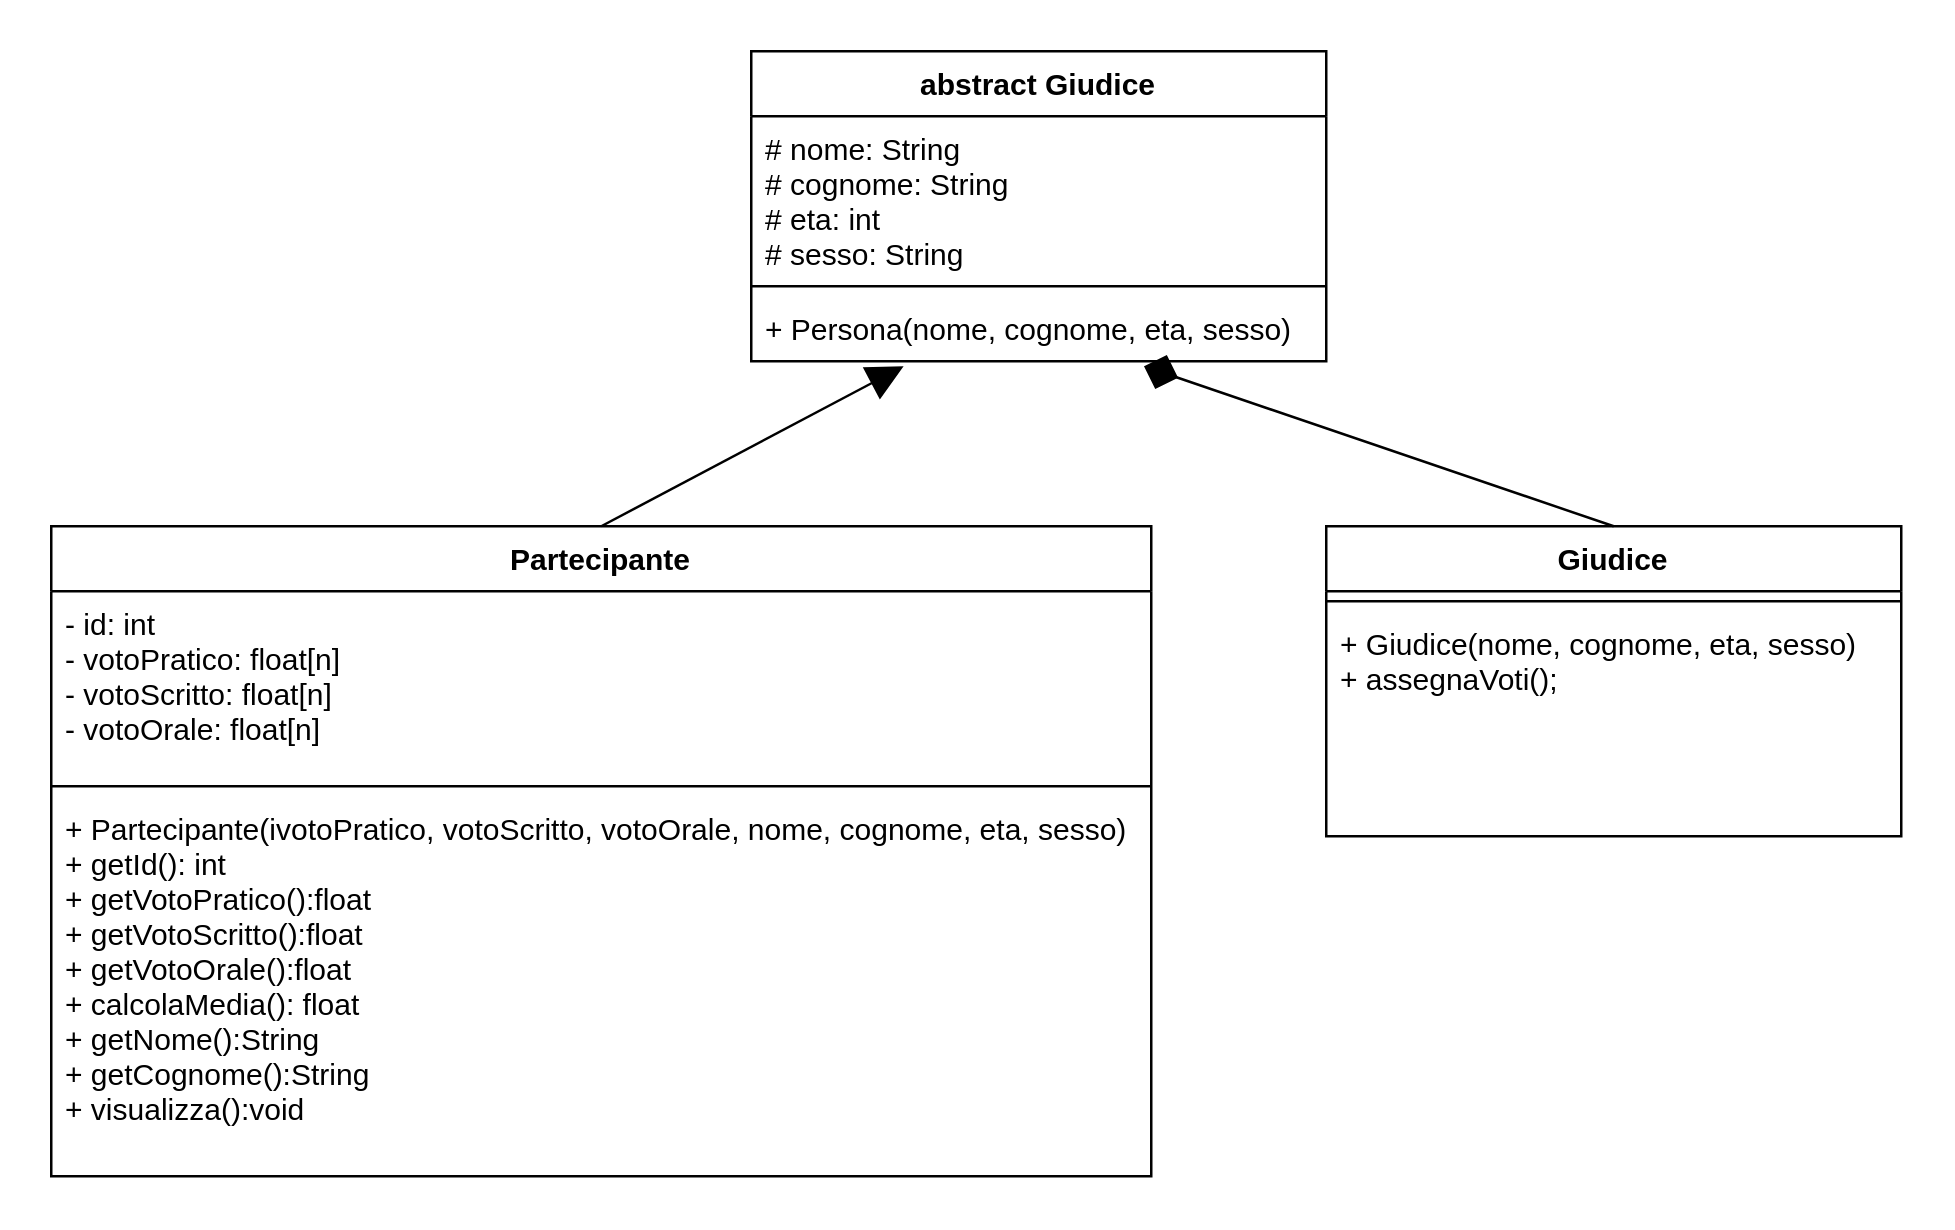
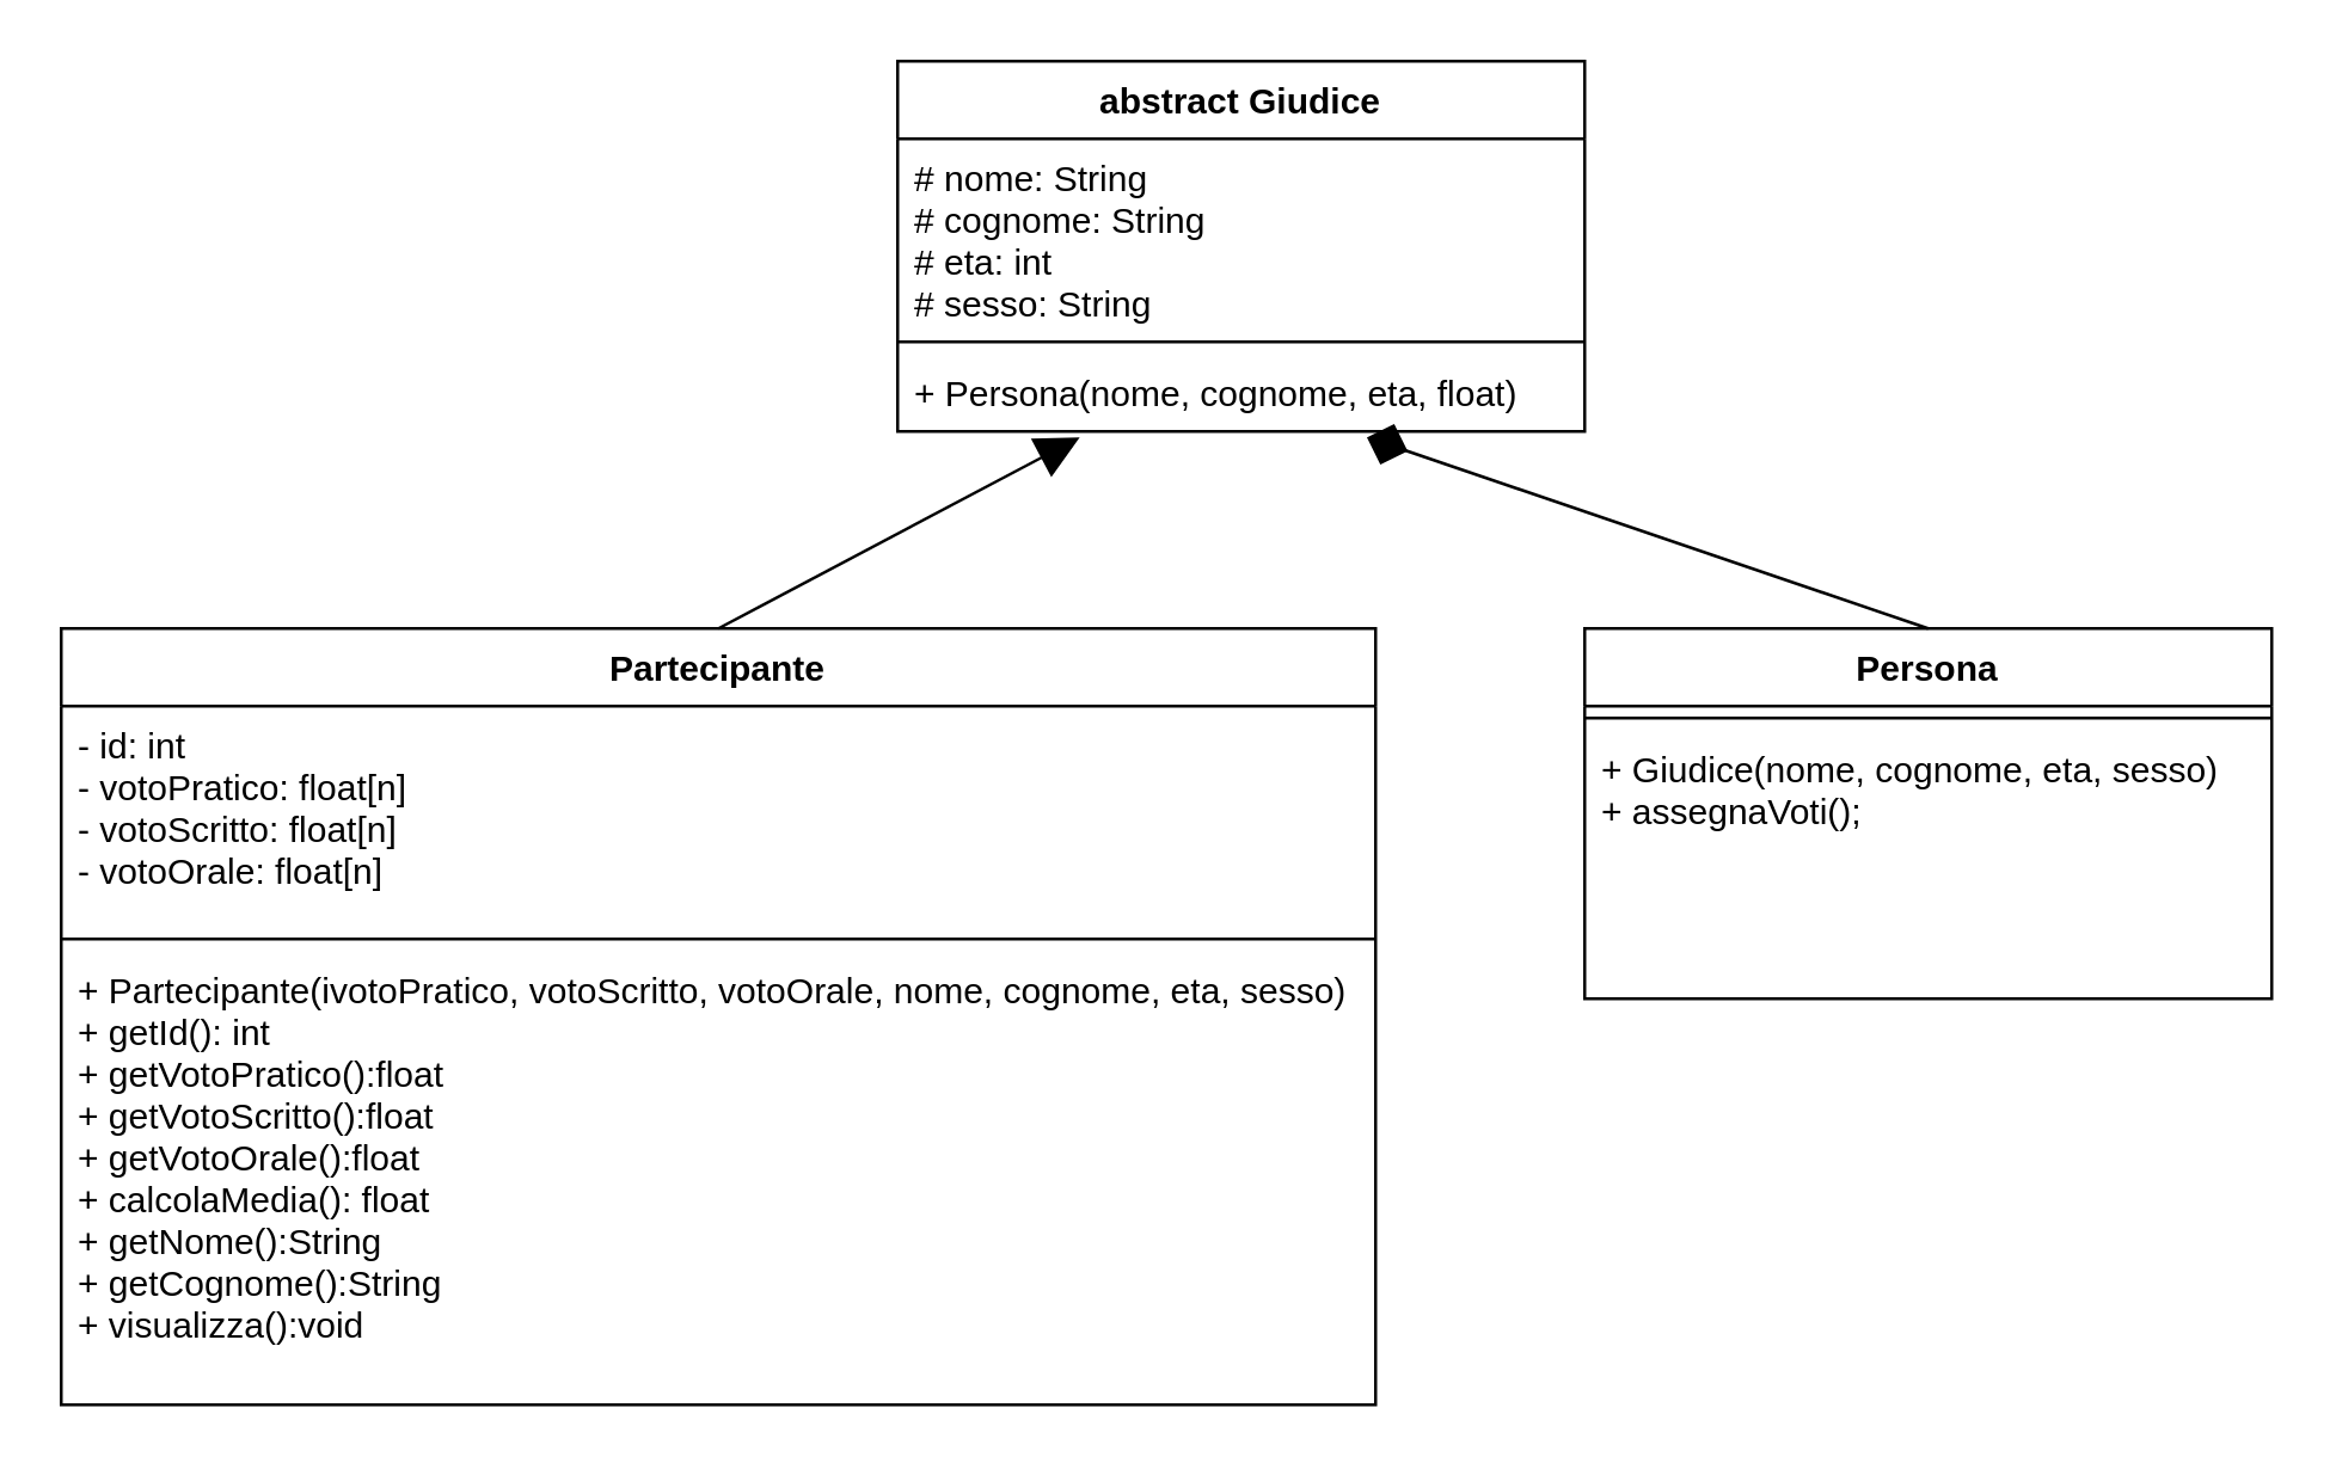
  <mxCell id="0" />
  <mxCell id="1" parent="0" />
  <mxCell id="2" value="abstract Giudice" style="swimlane;fontStyle=1;align=center;verticalAlign=top;childLayout=stackLayout;horizontal=1;startSize=26;horizontalStack=0;resizeParent=1;resizeParentMax=0;resizeLast=0;collapsible=1;marginBottom=0;" vertex="1" parent="1"><mxGeometry x="300" y="20" width="230" height="124" as="geometry" /></mxCell>
  <mxCell id="3" value="# nome: String&#10;# cognome: String&#10;# eta: int&#10;# sesso: String" style="text;strokeColor=none;fillColor=none;align=left;verticalAlign=top;spacingLeft=4;spacingRight=4;overflow=hidden;rotatable=0;points=[[0,0.5],[1,0.5]];portConstraint=eastwest;" vertex="1" parent="2"><mxGeometry y="26" width="230" height="64" as="geometry" /></mxCell>
  <mxCell id="4" value="" style="line;strokeWidth=1;fillColor=none;align=left;verticalAlign=middle;spacingTop=-1;spacingLeft=3;spacingRight=3;rotatable=0;labelPosition=right;points=[];portConstraint=eastwest;" vertex="1" parent="2"><mxGeometry y="90" width="230" height="8" as="geometry" /></mxCell>
- <mxCell id="5" value="+ Persona(nome, cognome, eta, sesso)" style="text;strokeColor=none;fillColor=none;align=left;verticalAlign=top;spacingLeft=4;spacingRight=4;overflow=hidden;rotatable=0;points=[[0,0.5],[1,0.5]];portConstraint=eastwest;" vertex="1" parent="2"><mxGeometry y="98" width="230" height="26" as="geometry" /></mxCell>
+ <mxCell id="5" value="+ Persona(nome, cognome, eta, float)" style="text;strokeColor=none;fillColor=none;align=left;verticalAlign=top;spacingLeft=4;spacingRight=4;overflow=hidden;rotatable=0;points=[[0,0.5],[1,0.5]];portConstraint=eastwest;" vertex="1" parent="2"><mxGeometry y="98" width="230" height="26" as="geometry" /></mxCell>
  <mxCell id="6" value="Partecipante" style="swimlane;fontStyle=1;align=center;verticalAlign=top;childLayout=stackLayout;horizontal=1;startSize=26;horizontalStack=0;resizeParent=1;resizeParentMax=0;resizeLast=0;collapsible=1;marginBottom=0;" vertex="1" parent="1"><mxGeometry x="20" y="210" width="440" height="260" as="geometry" /></mxCell>
  <mxCell id="7" value="- id: int&#10;- votoPratico: float[n]&#10;- votoScritto: float[n]&#10;- votoOrale: float[n]" style="text;strokeColor=none;fillColor=none;align=left;verticalAlign=top;spacingLeft=4;spacingRight=4;overflow=hidden;rotatable=0;points=[[0,0.5],[1,0.5]];portConstraint=eastwest;" vertex="1" parent="6"><mxGeometry y="26" width="440" height="74" as="geometry" /></mxCell>
  <mxCell id="8" value="" style="line;strokeWidth=1;fillColor=none;align=left;verticalAlign=middle;spacingTop=-1;spacingLeft=3;spacingRight=3;rotatable=0;labelPosition=right;points=[];portConstraint=eastwest;" vertex="1" parent="6"><mxGeometry y="100" width="440" height="8" as="geometry" /></mxCell>
  <mxCell id="9" value="+ Partecipante(ivotoPratico, votoScritto, votoOrale, nome, cognome, eta, sesso)&#10;+ getId(): int&#10;+ getVotoPratico():float&#10;+ getVotoScritto():float&#10;+ getVotoOrale():float&#10;+ calcolaMedia(): float&#10;+ getNome():String&#10;+ getCognome():String&#10;+ visualizza():void&#10;" style="text;strokeColor=none;fillColor=none;align=left;verticalAlign=top;spacingLeft=4;spacingRight=4;overflow=hidden;rotatable=0;points=[[0,0.5],[1,0.5]];portConstraint=eastwest;" vertex="1" parent="6"><mxGeometry y="108" width="440" height="152" as="geometry" /></mxCell>
- <mxCell id="10" value="Giudice" style="swimlane;fontStyle=1;align=center;verticalAlign=top;childLayout=stackLayout;horizontal=1;startSize=26;horizontalStack=0;resizeParent=1;resizeParentMax=0;resizeLast=0;collapsible=1;marginBottom=0;" vertex="1" parent="1"><mxGeometry x="530" y="210" width="230" height="124" as="geometry" /></mxCell>
+ <mxCell id="10" value="Persona" style="swimlane;fontStyle=1;align=center;verticalAlign=top;childLayout=stackLayout;horizontal=1;startSize=26;horizontalStack=0;resizeParent=1;resizeParentMax=0;resizeLast=0;collapsible=1;marginBottom=0;" vertex="1" parent="1"><mxGeometry x="530" y="210" width="230" height="124" as="geometry" /></mxCell>
  <mxCell id="11" value="" style="line;strokeWidth=1;fillColor=none;align=left;verticalAlign=middle;spacingTop=-1;spacingLeft=3;spacingRight=3;rotatable=0;labelPosition=right;points=[];portConstraint=eastwest;" vertex="1" parent="10"><mxGeometry y="26" width="230" height="8" as="geometry" /></mxCell>
  <mxCell id="12" value="+ Giudice(nome, cognome, eta, sesso)&#10;+ assegnaVoti();" style="text;strokeColor=none;fillColor=none;align=left;verticalAlign=top;spacingLeft=4;spacingRight=4;overflow=hidden;rotatable=0;points=[[0,0.5],[1,0.5]];portConstraint=eastwest;" vertex="1" parent="10"><mxGeometry y="34" width="230" height="90" as="geometry" /></mxCell>
  <mxCell id="13" value="" style="endArrow=block;endFill=1;endSize=12;html=1;exitX=0.5;exitY=0;exitDx=0;exitDy=0;entryX=0.265;entryY=1.077;entryDx=0;entryDy=0;entryPerimeter=0;" edge="1" parent="1" source="6" target="5"><mxGeometry width="160" relative="1" as="geometry"><mxPoint x="160" y="170" as="sourcePoint" /><mxPoint x="320" y="170" as="targetPoint" /></mxGeometry></mxCell>
  <mxCell id="14" value="" style="endArrow=diamond;endFill=1;endSize=12;html=1;exitX=0.5;exitY=0;exitDx=0;exitDy=0;entryX=0.683;entryY=1.077;entryDx=0;entryDy=0;entryPerimeter=0;" edge="1" parent="1" source="10" target="5"><mxGeometry width="160" relative="1" as="geometry"><mxPoint x="390" y="170" as="sourcePoint" /><mxPoint x="460" y="150" as="targetPoint" /></mxGeometry></mxCell>
